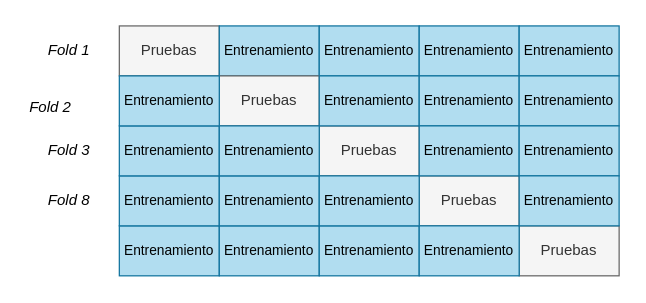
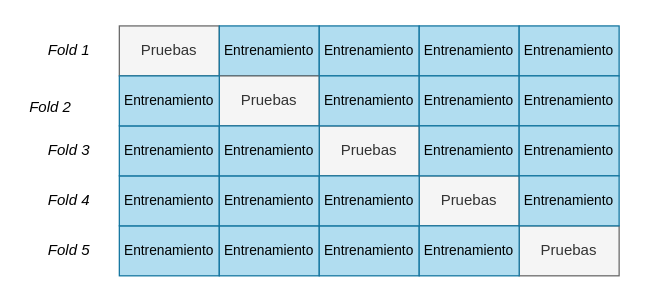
  <mxCell id="0" />
  <mxCell id="1" parent="0" />
  <mxCell id="2" value="Pruebas" style="rounded=0;whiteSpace=wrap;html=1;fillColor=#f5f5f5;strokeColor=#666666;fontColor=#333333;" vertex="1" parent="1"><mxGeometry x="95" y="20" width="80" height="40" as="geometry" /></mxCell>
  <mxCell id="3" value="&lt;font style=&quot;font-size: 11px&quot;&gt;Entrenamiento&lt;/font&gt;" style="rounded=0;whiteSpace=wrap;html=1;fillColor=#b1ddf0;strokeColor=#10739e;" vertex="1" parent="1"><mxGeometry x="175" y="20" width="80" height="40" as="geometry" /></mxCell>
  <mxCell id="4" value="&lt;font style=&quot;font-size: 11px&quot;&gt;Entrenamiento&lt;/font&gt;" style="rounded=0;whiteSpace=wrap;html=1;fillColor=#b1ddf0;strokeColor=#10739e;" vertex="1" parent="1"><mxGeometry x="255" y="20" width="80" height="40" as="geometry" /></mxCell>
  <mxCell id="5" value="&lt;font style=&quot;font-size: 11px&quot;&gt;Entrenamiento&lt;/font&gt;" style="rounded=0;whiteSpace=wrap;html=1;fillColor=#b1ddf0;strokeColor=#10739e;" vertex="1" parent="1"><mxGeometry x="335" y="20" width="80" height="40" as="geometry" /></mxCell>
  <mxCell id="6" value="&lt;font style=&quot;font-size: 11px&quot;&gt;Entrenamiento&lt;/font&gt;" style="rounded=0;whiteSpace=wrap;html=1;fillColor=#b1ddf0;strokeColor=#10739e;" vertex="1" parent="1"><mxGeometry x="415" y="20" width="80" height="40" as="geometry" /></mxCell>
  <mxCell id="7" value="&lt;i&gt;Fold 1&lt;br&gt;&lt;/i&gt;" style="text;html=1;strokeColor=none;fillColor=none;align=center;verticalAlign=middle;whiteSpace=wrap;rounded=0;" vertex="1" parent="1"><mxGeometry x="35" y="30" width="40" height="20" as="geometry" /></mxCell>
  <mxCell id="8" value="&lt;i&gt;Fold 2&lt;br&gt;&lt;/i&gt;" style="text;html=1;strokeColor=none;fillColor=none;align=center;verticalAlign=middle;whiteSpace=wrap;rounded=0;" vertex="1" parent="1"><mxGeometry x="20" y="75" width="40" height="20" as="geometry" /></mxCell>
  <mxCell id="9" value="&lt;i&gt;Fold 3&lt;br&gt;&lt;/i&gt;" style="text;html=1;strokeColor=none;fillColor=none;align=center;verticalAlign=middle;whiteSpace=wrap;rounded=0;" vertex="1" parent="1"><mxGeometry x="35" y="110" width="40" height="20" as="geometry" /></mxCell>
- <mxCell id="10" value="&lt;i&gt;Fold 8&lt;br&gt;&lt;/i&gt;" style="text;html=1;strokeColor=none;fillColor=none;align=center;verticalAlign=middle;whiteSpace=wrap;rounded=0;" vertex="1" parent="1"><mxGeometry x="35" y="150" width="40" height="20" as="geometry" /></mxCell>
+ <mxCell id="10" value="&lt;i&gt;Fold 4&lt;br&gt;&lt;/i&gt;" style="text;html=1;strokeColor=none;fillColor=none;align=center;verticalAlign=middle;whiteSpace=wrap;rounded=0;" vertex="1" parent="1"><mxGeometry x="35" y="150" width="40" height="20" as="geometry" /></mxCell>
+ <mxCell id="11" value="&lt;i&gt;Fold 5&lt;br&gt;&lt;/i&gt;" style="text;html=1;strokeColor=none;fillColor=none;align=center;verticalAlign=middle;whiteSpace=wrap;rounded=0;" vertex="1" parent="1"><mxGeometry x="35" y="190" width="40" height="20" as="geometry" /></mxCell>
  <mxCell id="12" value="Pruebas" style="rounded=0;whiteSpace=wrap;html=1;fillColor=#f5f5f5;strokeColor=#666666;fontColor=#333333;" vertex="1" parent="1"><mxGeometry x="175" y="60" width="80" height="40" as="geometry" /></mxCell>
  <mxCell id="13" value="Pruebas" style="rounded=0;whiteSpace=wrap;html=1;fillColor=#f5f5f5;strokeColor=#666666;fontColor=#333333;" vertex="1" parent="1"><mxGeometry x="255" y="100" width="80" height="40" as="geometry" /></mxCell>
  <mxCell id="14" value="Pruebas" style="rounded=0;whiteSpace=wrap;html=1;fillColor=#f5f5f5;strokeColor=#666666;fontColor=#333333;" vertex="1" parent="1"><mxGeometry x="335" y="140" width="80" height="40" as="geometry" /></mxCell>
  <mxCell id="15" value="Pruebas" style="rounded=0;whiteSpace=wrap;html=1;fillColor=#f5f5f5;strokeColor=#666666;fontColor=#333333;" vertex="1" parent="1"><mxGeometry x="415" y="180" width="80" height="40" as="geometry" /></mxCell>
  <mxCell id="16" value="&lt;font style=&quot;font-size: 11px&quot;&gt;Entrenamiento&lt;/font&gt;" style="rounded=0;whiteSpace=wrap;html=1;fillColor=#b1ddf0;strokeColor=#10739e;" vertex="1" parent="1"><mxGeometry x="95" y="180" width="80" height="40" as="geometry" /></mxCell>
  <mxCell id="17" value="&lt;font style=&quot;font-size: 11px&quot;&gt;Entrenamiento&lt;/font&gt;" style="rounded=0;whiteSpace=wrap;html=1;fillColor=#b1ddf0;strokeColor=#10739e;" vertex="1" parent="1"><mxGeometry x="175" y="180" width="80" height="40" as="geometry" /></mxCell>
  <mxCell id="18" value="&lt;font style=&quot;font-size: 11px&quot;&gt;Entrenamiento&lt;/font&gt;" style="rounded=0;whiteSpace=wrap;html=1;fillColor=#b1ddf0;strokeColor=#10739e;" vertex="1" parent="1"><mxGeometry x="255" y="180" width="80" height="40" as="geometry" /></mxCell>
  <mxCell id="19" value="&lt;font style=&quot;font-size: 11px&quot;&gt;Entrenamiento&lt;/font&gt;" style="rounded=0;whiteSpace=wrap;html=1;fillColor=#b1ddf0;strokeColor=#10739e;" vertex="1" parent="1"><mxGeometry x="335" y="180" width="80" height="40" as="geometry" /></mxCell>
  <mxCell id="20" value="&lt;font style=&quot;font-size: 11px&quot;&gt;Entrenamiento&lt;/font&gt;" style="rounded=0;whiteSpace=wrap;html=1;fillColor=#b1ddf0;strokeColor=#10739e;" vertex="1" parent="1"><mxGeometry x="95" y="140" width="80" height="40" as="geometry" /></mxCell>
  <mxCell id="21" value="&lt;font style=&quot;font-size: 11px&quot;&gt;Entrenamiento&lt;/font&gt;" style="rounded=0;whiteSpace=wrap;html=1;fillColor=#b1ddf0;strokeColor=#10739e;" vertex="1" parent="1"><mxGeometry x="175" y="140" width="80" height="40" as="geometry" /></mxCell>
  <mxCell id="22" value="&lt;font style=&quot;font-size: 11px&quot;&gt;Entrenamiento&lt;/font&gt;" style="rounded=0;whiteSpace=wrap;html=1;fillColor=#b1ddf0;strokeColor=#10739e;" vertex="1" parent="1"><mxGeometry x="255" y="140" width="80" height="40" as="geometry" /></mxCell>
  <mxCell id="23" value="&lt;font style=&quot;font-size: 11px&quot;&gt;Entrenamiento&lt;/font&gt;" style="rounded=0;whiteSpace=wrap;html=1;fillColor=#b1ddf0;strokeColor=#10739e;" vertex="1" parent="1"><mxGeometry x="255" y="60" width="80" height="40" as="geometry" /></mxCell>
  <mxCell id="24" value="&lt;font style=&quot;font-size: 11px&quot;&gt;Entrenamiento&lt;/font&gt;" style="rounded=0;whiteSpace=wrap;html=1;fillColor=#b1ddf0;strokeColor=#10739e;" vertex="1" parent="1"><mxGeometry x="335" y="60" width="80" height="40" as="geometry" /></mxCell>
  <mxCell id="25" value="&lt;font style=&quot;font-size: 11px&quot;&gt;Entrenamiento&lt;/font&gt;" style="rounded=0;whiteSpace=wrap;html=1;fillColor=#b1ddf0;strokeColor=#10739e;" vertex="1" parent="1"><mxGeometry x="415" y="60" width="80" height="40" as="geometry" /></mxCell>
  <mxCell id="26" value="&lt;font style=&quot;font-size: 11px&quot;&gt;Entrenamiento&lt;/font&gt;" style="rounded=0;whiteSpace=wrap;html=1;fillColor=#b1ddf0;strokeColor=#10739e;" vertex="1" parent="1"><mxGeometry x="335" y="100" width="80" height="40" as="geometry" /></mxCell>
  <mxCell id="27" value="&lt;font style=&quot;font-size: 11px&quot;&gt;Entrenamiento&lt;/font&gt;" style="rounded=0;whiteSpace=wrap;html=1;fillColor=#b1ddf0;strokeColor=#10739e;" vertex="1" parent="1"><mxGeometry x="415" y="100" width="80" height="40" as="geometry" /></mxCell>
  <mxCell id="28" value="&lt;font style=&quot;font-size: 11px&quot;&gt;Entrenamiento&lt;/font&gt;" style="rounded=0;whiteSpace=wrap;html=1;fillColor=#b1ddf0;strokeColor=#10739e;" vertex="1" parent="1"><mxGeometry x="95" y="100" width="80" height="40" as="geometry" /></mxCell>
  <mxCell id="29" value="&lt;font style=&quot;font-size: 11px&quot;&gt;Entrenamiento&lt;/font&gt;" style="rounded=0;whiteSpace=wrap;html=1;fillColor=#b1ddf0;strokeColor=#10739e;" vertex="1" parent="1"><mxGeometry x="175" y="100" width="80" height="40" as="geometry" /></mxCell>
  <mxCell id="30" value="&lt;font style=&quot;font-size: 11px&quot;&gt;Entrenamiento&lt;/font&gt;" style="rounded=0;whiteSpace=wrap;html=1;fillColor=#b1ddf0;strokeColor=#10739e;" vertex="1" parent="1"><mxGeometry x="415" y="140" width="80" height="40" as="geometry" /></mxCell>
  <mxCell id="31" value="&lt;font style=&quot;font-size: 11px&quot;&gt;Entrenamiento&lt;/font&gt;" style="rounded=0;whiteSpace=wrap;html=1;fillColor=#b1ddf0;strokeColor=#10739e;" vertex="1" parent="1"><mxGeometry x="95" y="60" width="80" height="40" as="geometry" /></mxCell>
